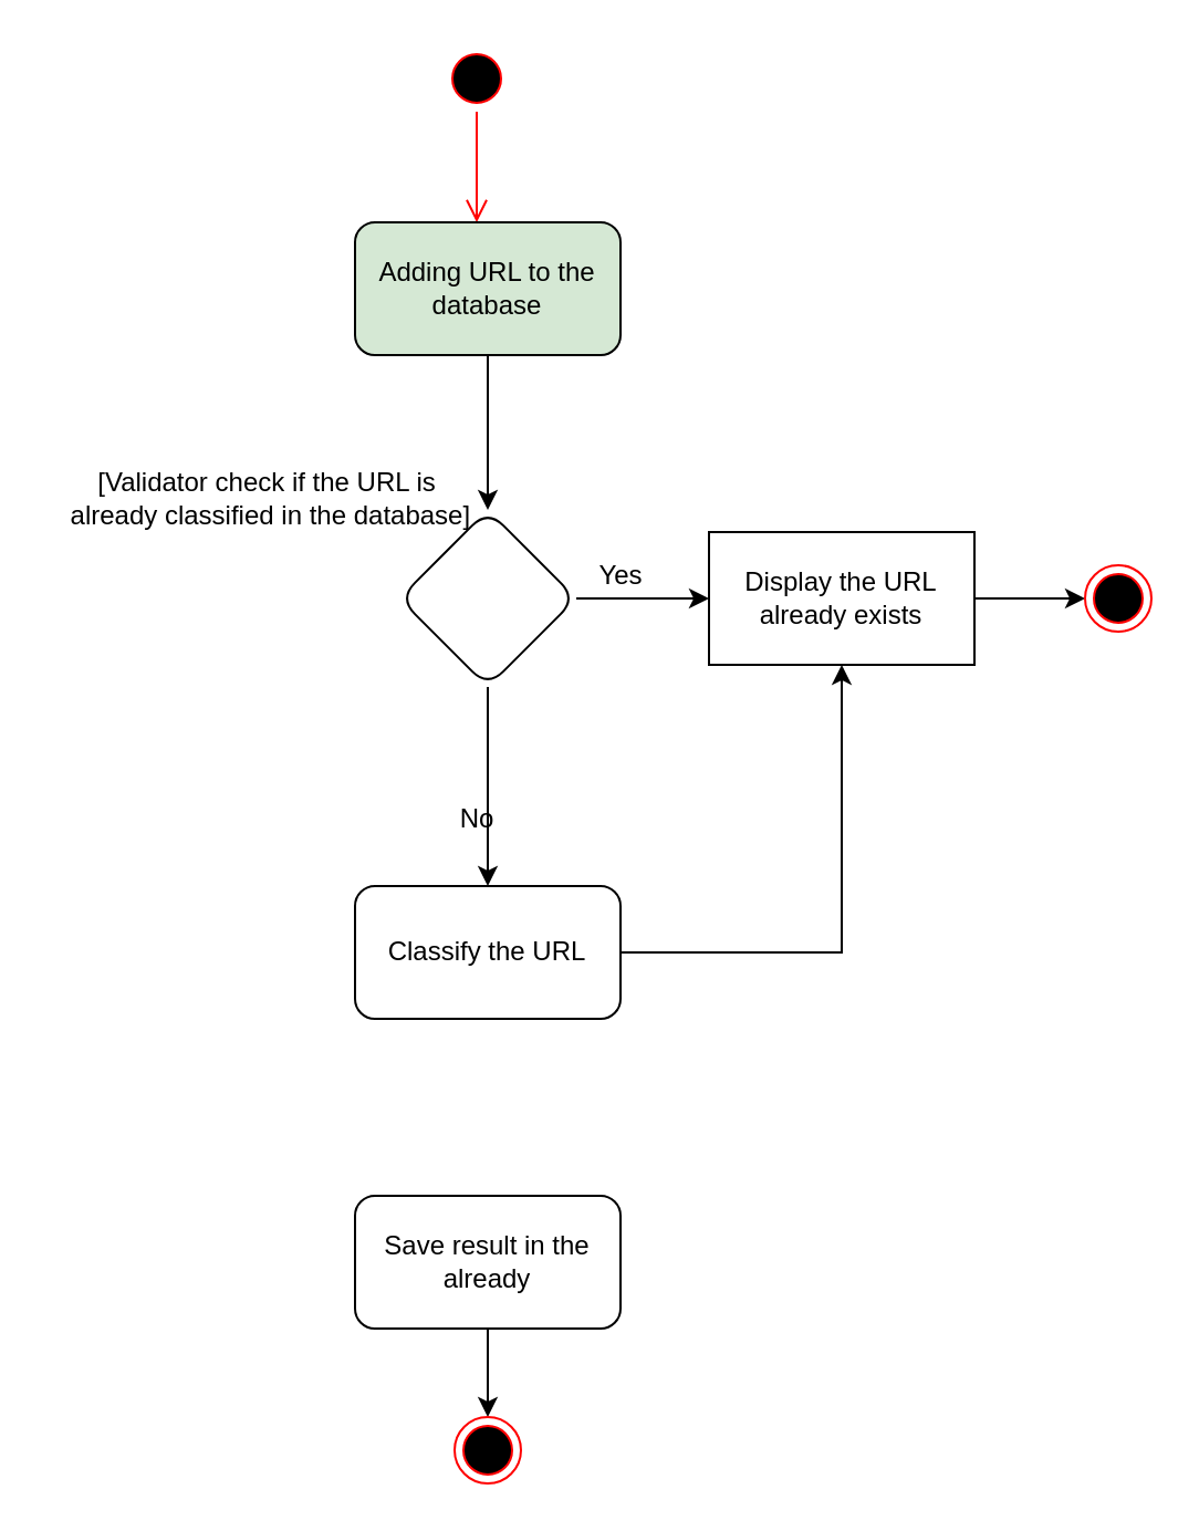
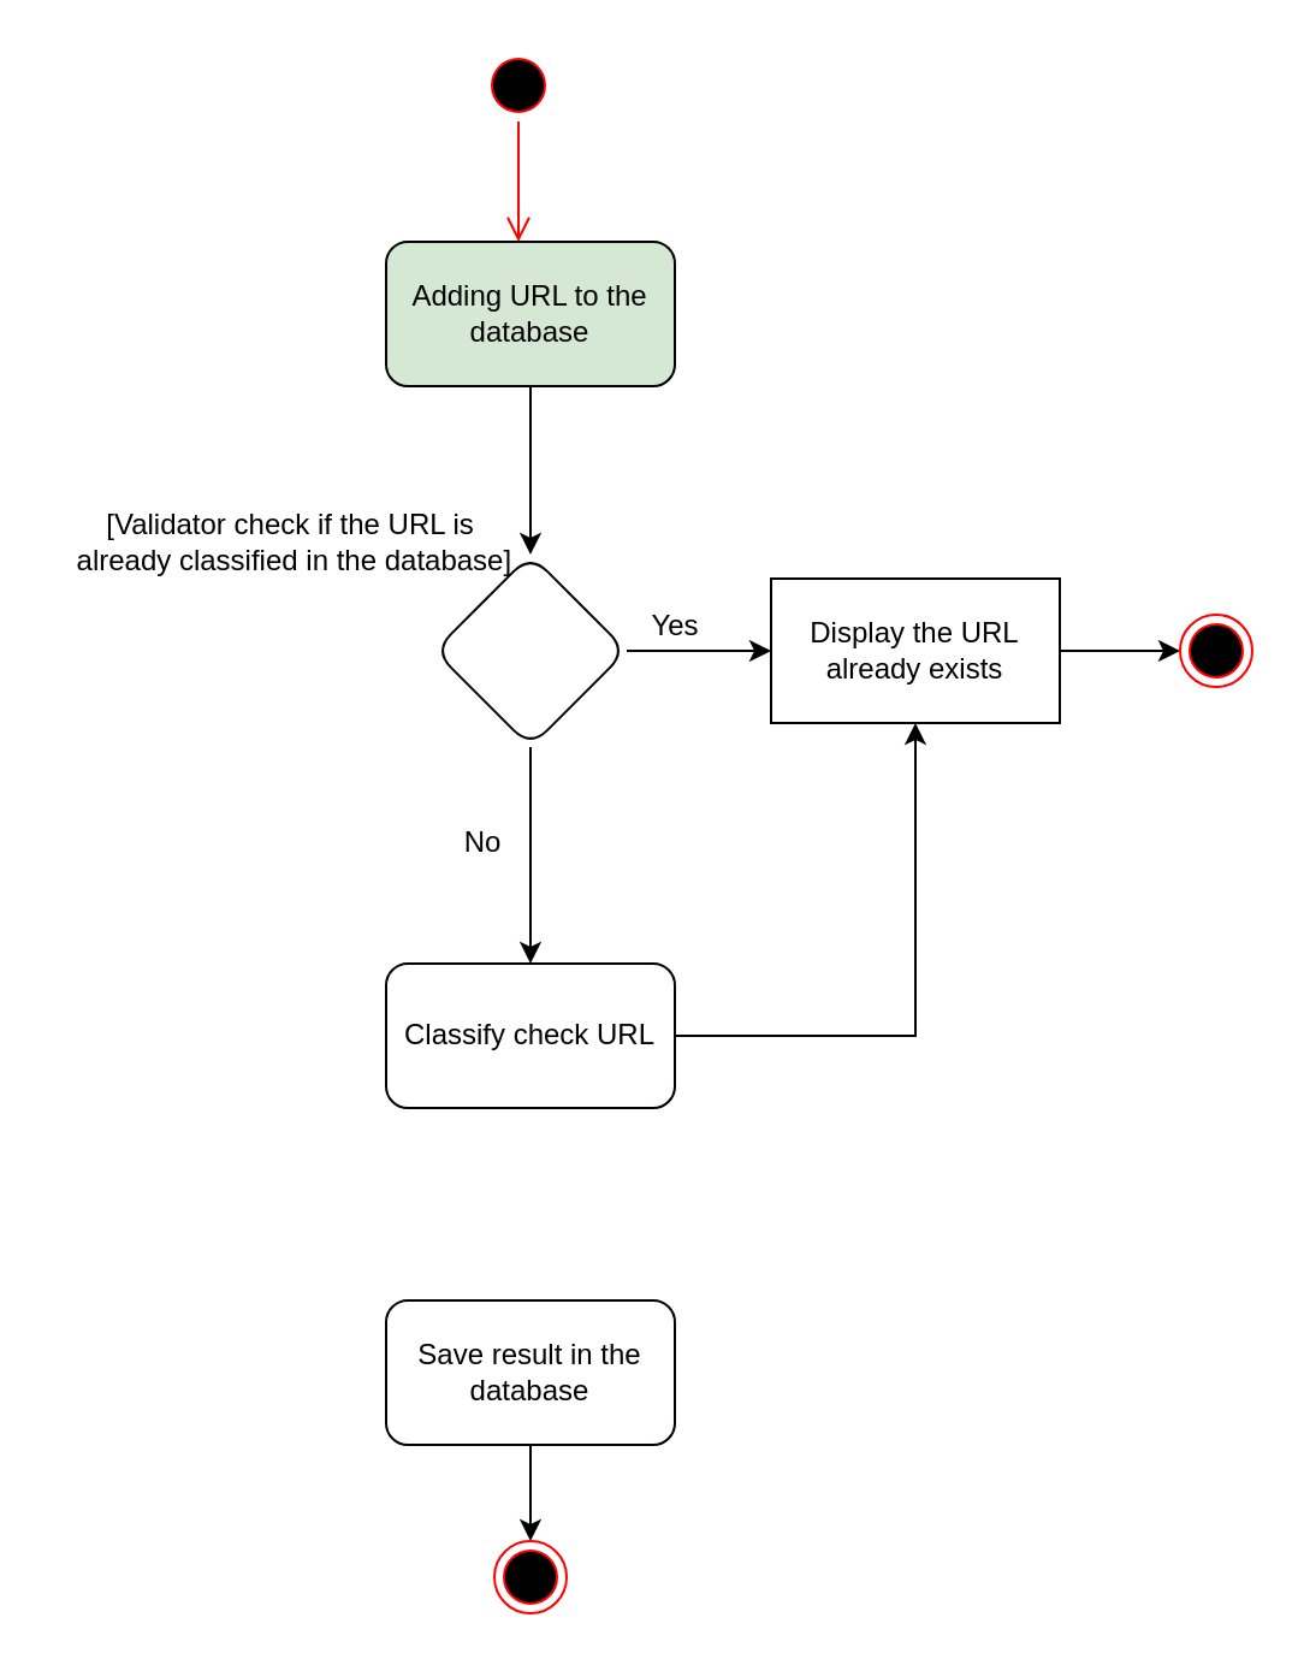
  <mxCell id="0" />
  <mxCell id="1" parent="0" />
  <mxCell id="2" value="" style="ellipse;html=1;shape=startState;fillColor=#000000;strokeColor=#ff0000;" vertex="1" parent="1"><mxGeometry x="200" y="20" width="30" height="30" as="geometry" /></mxCell>
  <mxCell id="3" value="" style="edgeStyle=orthogonalEdgeStyle;html=1;verticalAlign=bottom;endArrow=open;endSize=8;strokeColor=#ff0000;rounded=0;" edge="1" parent="1" source="2"><mxGeometry relative="1" as="geometry"><mxPoint x="215" y="100" as="targetPoint" /></mxGeometry></mxCell>
  <mxCell id="4" value="" style="edgeStyle=orthogonalEdgeStyle;rounded=0;orthogonalLoop=1;jettySize=auto;html=1;" edge="1" parent="1" source="5" target="8"><mxGeometry relative="1" as="geometry" /></mxCell>
  <mxCell id="5" value="Adding URL to the database" style="rounded=1;whiteSpace=wrap;html=1;fillColor=#d5e8d4;" vertex="1" parent="1"><mxGeometry x="160" y="100" width="120" height="60" as="geometry" /></mxCell>
  <mxCell id="6" value="" style="edgeStyle=orthogonalEdgeStyle;rounded=0;orthogonalLoop=1;jettySize=auto;html=1;" edge="1" parent="1" source="8" target="11"><mxGeometry relative="1" as="geometry" /></mxCell>
  <mxCell id="7" value="" style="edgeStyle=orthogonalEdgeStyle;rounded=0;orthogonalLoop=1;jettySize=auto;html=1;" edge="1" parent="1" source="8" target="15"><mxGeometry relative="1" as="geometry" /></mxCell>
  <mxCell id="8" value="" style="rhombus;whiteSpace=wrap;html=1;rounded=1;" vertex="1" parent="1"><mxGeometry x="180" y="230" width="80" height="80" as="geometry" /></mxCell>
  <mxCell id="9" value="[Validator check if the URL is&lt;br&gt;&amp;nbsp;already classified in the database]" style="text;html=1;align=center;verticalAlign=middle;resizable=0;points=[];autosize=1;strokeColor=none;fillColor=none;" vertex="1" parent="1"><mxGeometry x="20" y="210" width="200" height="30" as="geometry" /></mxCell>
  <mxCell id="10" style="edgeStyle=orthogonalEdgeStyle;rounded=0;orthogonalLoop=1;jettySize=auto;html=1;exitX=1;exitY=0.5;exitDx=0;exitDy=0;entryX=0;entryY=0.5;entryDx=0;entryDy=0;" edge="1" parent="1" source="11" target="13"><mxGeometry relative="1" as="geometry" /></mxCell>
  <mxCell id="11" value="Display the URL already exists" style="whiteSpace=wrap;html=1;rounded=0;" vertex="1" parent="1"><mxGeometry x="320" y="240" width="120" height="60" as="geometry" /></mxCell>
  <mxCell id="12" value="Yes" style="text;html=1;align=center;verticalAlign=middle;resizable=0;points=[];autosize=1;strokeColor=none;fillColor=none;" vertex="1" parent="1"><mxGeometry x="260" y="250" width="40" height="20" as="geometry" /></mxCell>
  <mxCell id="13" value="" style="ellipse;html=1;shape=endState;fillColor=#000000;strokeColor=#ff0000;" vertex="1" parent="1"><mxGeometry x="490" y="255" width="30" height="30" as="geometry" /></mxCell>
  <mxCell id="14" value="" style="edgeStyle=orthogonalEdgeStyle;rounded=0;orthogonalLoop=1;jettySize=auto;html=1;" edge="1" parent="1" source="15" target="11"><mxGeometry relative="1" as="geometry" /></mxCell>
- <mxCell id="15" value="Classify the URL" style="whiteSpace=wrap;html=1;rounded=1;" vertex="1" parent="1"><mxGeometry x="160" y="400" width="120" height="60" as="geometry" /></mxCell>
+ <mxCell id="15" value="Classify check URL" style="whiteSpace=wrap;html=1;rounded=1;" vertex="1" parent="1"><mxGeometry x="160" y="400" width="120" height="60" as="geometry" /></mxCell>
  <mxCell id="16" style="edgeStyle=orthogonalEdgeStyle;rounded=0;orthogonalLoop=1;jettySize=auto;html=1;exitX=0.5;exitY=1;exitDx=0;exitDy=0;entryX=0.5;entryY=0;entryDx=0;entryDy=0;" edge="1" parent="1" source="17" target="18"><mxGeometry relative="1" as="geometry" /></mxCell>
- <mxCell id="17" value="Save result in the already" style="whiteSpace=wrap;html=1;rounded=1;" vertex="1" parent="1"><mxGeometry x="160" y="540" width="120" height="60" as="geometry" /></mxCell>
+ <mxCell id="17" value="Save result in the database" style="whiteSpace=wrap;html=1;rounded=1;" vertex="1" parent="1"><mxGeometry x="160" y="540" width="120" height="60" as="geometry" /></mxCell>
  <mxCell id="18" value="" style="ellipse;html=1;shape=endState;fillColor=#000000;strokeColor=#ff0000;" vertex="1" parent="1"><mxGeometry x="205" y="640" width="30" height="30" as="geometry" /></mxCell>
- <mxCell id="19" value="No" style="text;html=1;align=center;verticalAlign=middle;resizable=0;points=[];autosize=1;strokeColor=none;fillColor=none;" vertex="1" parent="1"><mxGeometry x="200" y="360" width="30" height="20" as="geometry" /></mxCell>
+ <mxCell id="19" value="No" style="text;html=1;align=center;verticalAlign=middle;resizable=0;points=[];autosize=1;strokeColor=none;fillColor=none;" vertex="1" parent="1"><mxGeometry x="185" y="340" width="30" height="20" as="geometry" /></mxCell>
